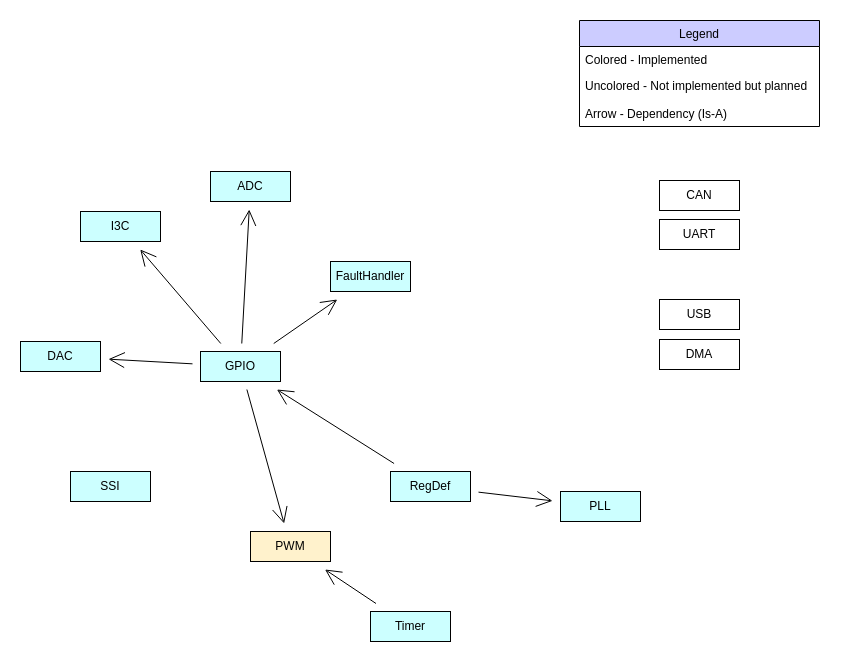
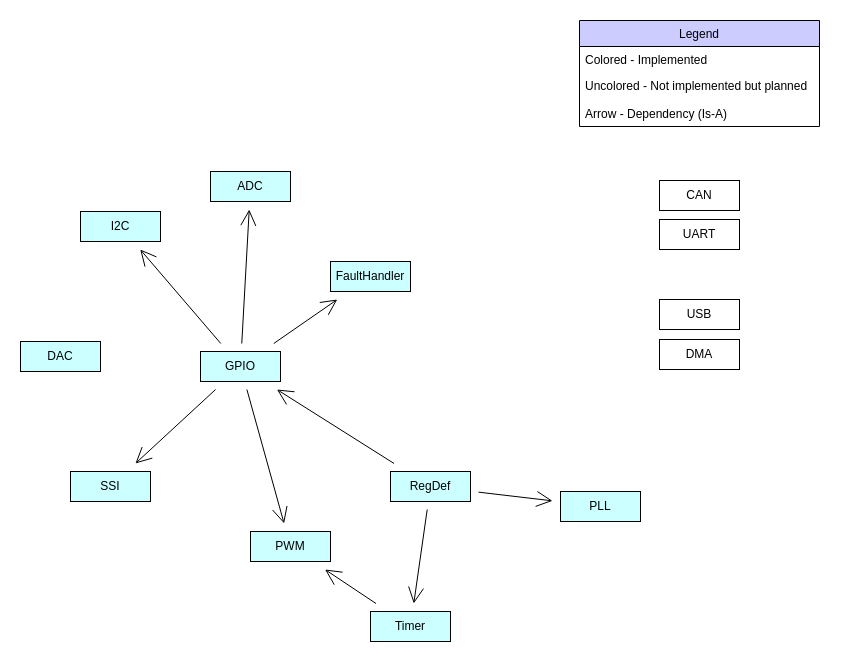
  <mxCell id="0" />
  <mxCell id="1" parent="0" />
  <mxCell id="2" value="Legend" style="swimlane;fontStyle=0;childLayout=stackLayout;horizontal=1;startSize=26;horizontalStack=0;resizeParent=1;resizeParentMax=0;resizeLast=0;collapsible=1;marginBottom=0;fillColor=#CCCCFF;" parent="1" vertex="1"><mxGeometry x="579" y="20" width="240" height="106" as="geometry" /></mxCell>
  <mxCell id="3" value="Colored - Implemented" style="text;strokeColor=none;fillColor=none;align=left;verticalAlign=top;spacingLeft=4;spacingRight=4;overflow=hidden;rotatable=0;points=[[0,0.5],[1,0.5]];portConstraint=eastwest;" parent="2" vertex="1"><mxGeometry y="26" width="240" height="26" as="geometry" /></mxCell>
  <mxCell id="4" value="Uncolored - Not implemented but planned" style="text;strokeColor=none;fillColor=none;align=left;verticalAlign=top;spacingLeft=4;spacingRight=4;overflow=hidden;rotatable=0;points=[[0,0.5],[1,0.5]];portConstraint=eastwest;" parent="2" vertex="1"><mxGeometry y="52" width="240" height="28" as="geometry" /></mxCell>
  <mxCell id="5" value="Arrow - Dependency (Is-A)" style="text;strokeColor=none;fillColor=none;align=left;verticalAlign=top;spacingLeft=4;spacingRight=4;overflow=hidden;rotatable=0;points=[[0,0.5],[1,0.5]];portConstraint=eastwest;" parent="2" vertex="1"><mxGeometry y="80" width="240" height="26" as="geometry" /></mxCell>
  <mxCell id="6" value="GPIO" style="whiteSpace=wrap;html=1;hachureGap=4;pointerEvents=0;fillColor=#CCFFFF;" vertex="1" parent="1"><mxGeometry x="200" y="351" width="80" height="30" as="geometry" /></mxCell>
  <mxCell id="7" value="FaultHandler" style="whiteSpace=wrap;html=1;hachureGap=4;pointerEvents=0;fillColor=#CCFFFF;" vertex="1" parent="1"><mxGeometry x="330" y="261" width="80" height="30" as="geometry" /></mxCell>
  <mxCell id="8" value="" style="endArrow=open;startSize=14;endSize=14;sourcePerimeterSpacing=8;targetPerimeterSpacing=8;" edge="1" source="6" target="7" parent="1"><mxGeometry x="240" y="190" as="geometry" /></mxCell>
  <mxCell id="9" value="RegDef" style="whiteSpace=wrap;html=1;hachureGap=4;pointerEvents=0;fillColor=#CCFFFF;" vertex="1" parent="1"><mxGeometry x="390" y="471" width="80" height="30" as="geometry" /></mxCell>
  <mxCell id="10" value="Timer" style="whiteSpace=wrap;html=1;hachureGap=4;pointerEvents=0;fillColor=#CCFFFF;" vertex="1" parent="1"><mxGeometry x="370" y="611" width="80" height="30" as="geometry" /></mxCell>
+ <mxCell id="11" value="" style="endArrow=open;startSize=14;endSize=14;sourcePerimeterSpacing=8;targetPerimeterSpacing=8;" edge="1" source="9" target="10" parent="1"><mxGeometry x="240" y="190" as="geometry" /></mxCell>
  <mxCell id="12" value="" style="endArrow=open;startSize=14;endSize=14;sourcePerimeterSpacing=8;targetPerimeterSpacing=8;" edge="1" source="9" target="6" parent="1"><mxGeometry x="240" y="190" as="geometry" /></mxCell>
  <mxCell id="13" value="PLL" style="whiteSpace=wrap;html=1;hachureGap=4;pointerEvents=0;fillColor=#CCFFFF;" vertex="1" parent="1"><mxGeometry x="560" y="491" width="80" height="30" as="geometry" /></mxCell>
  <mxCell id="14" value="" style="endArrow=open;startSize=14;endSize=14;sourcePerimeterSpacing=8;targetPerimeterSpacing=8;" edge="1" source="9" target="13" parent="1"><mxGeometry x="240" y="190" as="geometry" /></mxCell>
  <mxCell id="15" value="ADC" style="whiteSpace=wrap;html=1;hachureGap=4;pointerEvents=0;fillColor=#CCFFFF;" vertex="1" parent="1"><mxGeometry x="210" y="171" width="80" height="30" as="geometry" /></mxCell>
  <mxCell id="16" value="" style="endArrow=open;startSize=14;endSize=14;sourcePerimeterSpacing=8;targetPerimeterSpacing=8;" edge="1" source="6" target="15" parent="1"><mxGeometry x="240" y="190" as="geometry" /></mxCell>
  <mxCell id="17" value="DAC" style="whiteSpace=wrap;html=1;hachureGap=4;pointerEvents=0;fillColor=#CCFFFF;" vertex="1" parent="1"><mxGeometry x="20" y="341" width="80" height="30" as="geometry" /></mxCell>
- <mxCell id="18" value="" style="endArrow=open;startSize=14;endSize=14;sourcePerimeterSpacing=8;targetPerimeterSpacing=8;" edge="1" source="6" target="17" parent="1"><mxGeometry x="240" y="190" as="geometry" /></mxCell>
  <mxCell id="19" value="SSI" style="whiteSpace=wrap;html=1;hachureGap=4;pointerEvents=0;fillColor=#CCFFFF;" vertex="1" parent="1"><mxGeometry x="70" y="471" width="80" height="30" as="geometry" /></mxCell>
- <mxCell id="21" value="PWM" style="whiteSpace=wrap;html=1;hachureGap=4;pointerEvents=0;fillColor=#fff2cc;" vertex="1" parent="1"><mxGeometry x="250" y="531" width="80" height="30" as="geometry" /></mxCell>
+ <mxCell id="20" value="" style="endArrow=open;startSize=14;endSize=14;sourcePerimeterSpacing=8;targetPerimeterSpacing=8;" edge="1" source="6" target="19" parent="1"><mxGeometry x="240" y="190" as="geometry" /></mxCell>
+ <mxCell id="21" value="PWM" style="whiteSpace=wrap;html=1;hachureGap=4;pointerEvents=0;fillColor=#CCFFFF;" vertex="1" parent="1"><mxGeometry x="250" y="531" width="80" height="30" as="geometry" /></mxCell>
  <mxCell id="22" value="" style="endArrow=open;startSize=14;endSize=14;sourcePerimeterSpacing=8;targetPerimeterSpacing=8;" edge="1" source="6" target="21" parent="1"><mxGeometry x="240" y="190" as="geometry" /></mxCell>
  <mxCell id="23" value="" style="endArrow=open;startSize=14;endSize=14;sourcePerimeterSpacing=8;targetPerimeterSpacing=8;" edge="1" source="10" target="21" parent="1"><mxGeometry x="240" y="190" as="geometry" /></mxCell>
- <mxCell id="24" value="I3C" style="whiteSpace=wrap;html=1;hachureGap=4;pointerEvents=0;fillColor=#CCFFFF;" vertex="1" parent="1"><mxGeometry x="80" y="211" width="80" height="30" as="geometry" /></mxCell>
+ <mxCell id="24" value="I2C" style="whiteSpace=wrap;html=1;hachureGap=4;pointerEvents=0;fillColor=#CCFFFF;" vertex="1" parent="1"><mxGeometry x="80" y="211" width="80" height="30" as="geometry" /></mxCell>
  <mxCell id="25" value="" style="endArrow=open;startSize=14;endSize=14;sourcePerimeterSpacing=8;targetPerimeterSpacing=8;" edge="1" source="6" target="24" parent="1"><mxGeometry x="240" y="190" as="geometry" /></mxCell>
  <mxCell id="26" value="CAN" style="whiteSpace=wrap;html=1;hachureGap=4;pointerEvents=0;fillColor=none;" vertex="1" parent="1"><mxGeometry x="659" y="180" width="80" height="30" as="geometry" /></mxCell>
  <mxCell id="27" value="UART" style="whiteSpace=wrap;html=1;hachureGap=4;pointerEvents=0;fillColor=none;" vertex="1" parent="1"><mxGeometry x="659" y="219" width="80" height="30" as="geometry" /></mxCell>
  <mxCell id="28" value="DMA" style="whiteSpace=wrap;html=1;hachureGap=4;pointerEvents=0;fillColor=none;" vertex="1" parent="1"><mxGeometry x="659" y="339" width="80" height="30" as="geometry" /></mxCell>
  <mxCell id="29" value="USB" style="whiteSpace=wrap;html=1;hachureGap=4;pointerEvents=0;fillColor=none;" vertex="1" parent="1"><mxGeometry x="659" y="299" width="80" height="30" as="geometry" /></mxCell>
